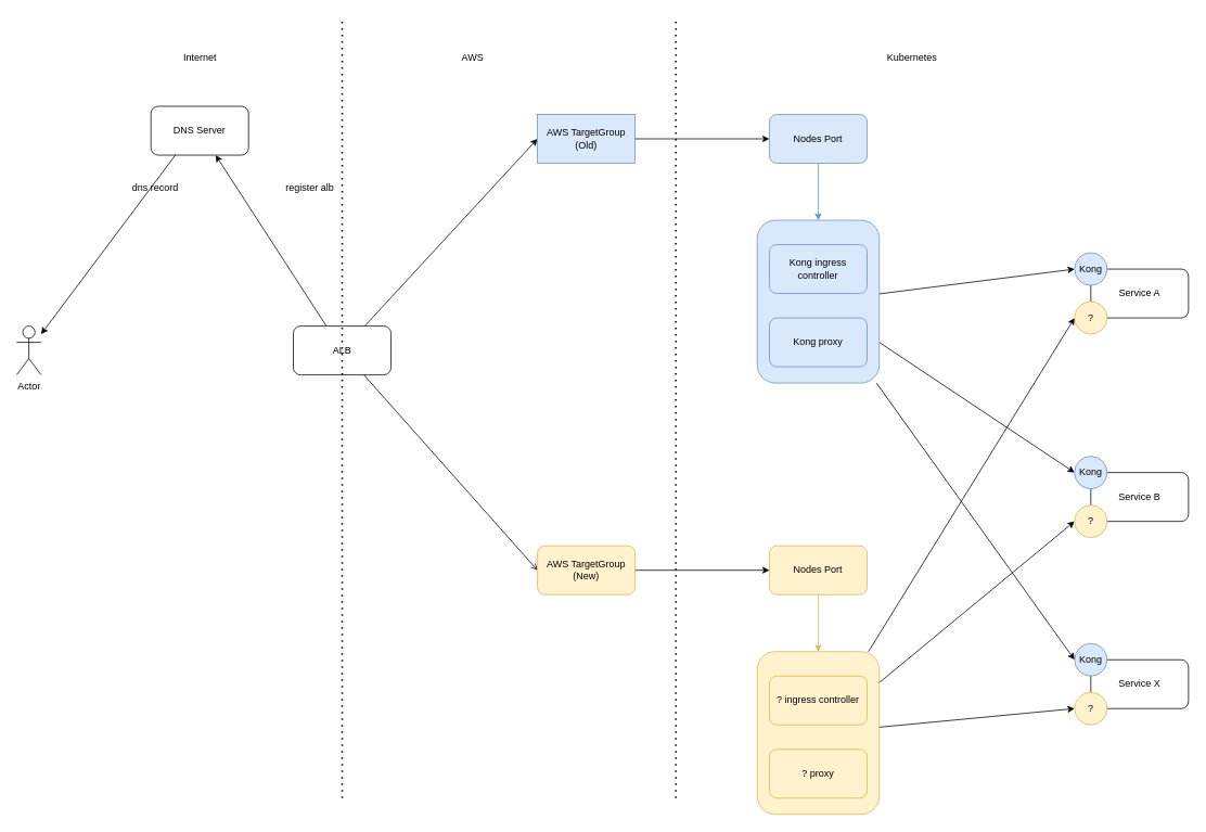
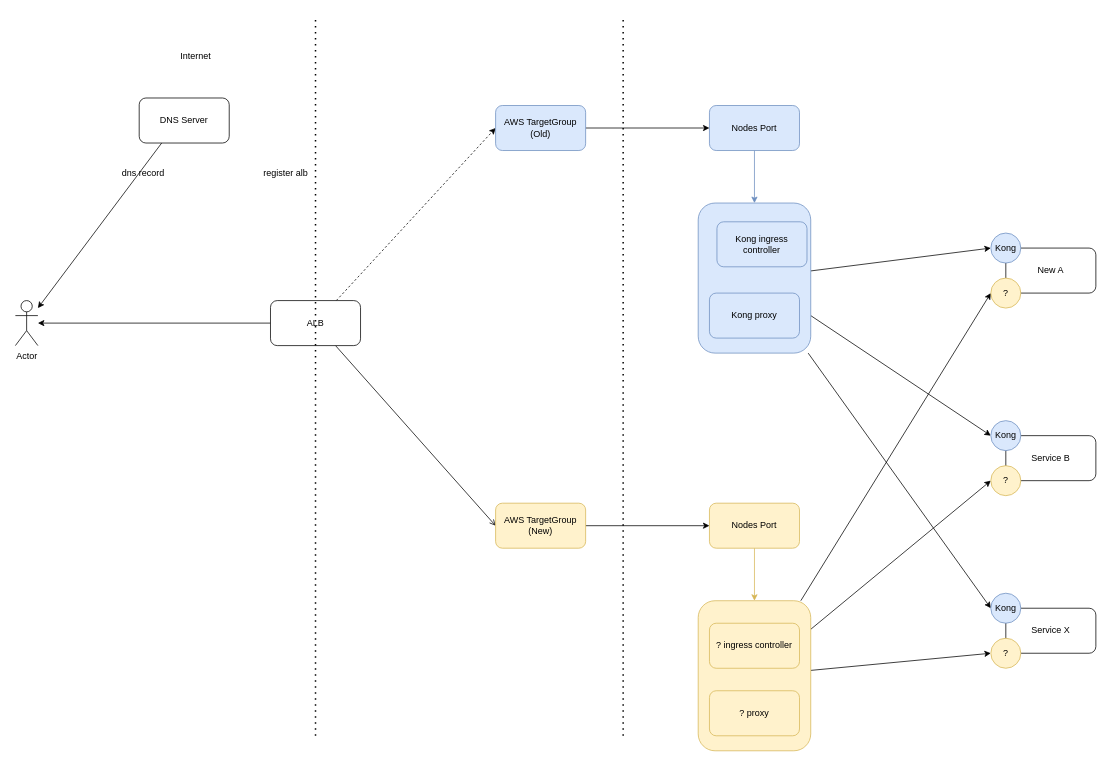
  <mxCell id="0" />
  <mxCell id="1" parent="0" />
  <mxCell id="2" style="rounded=0;orthogonalLoop=1;jettySize=auto;html=1;entryX=0.25;entryY=1;entryDx=0;entryDy=0;startArrow=classic;startFill=1;endArrow=none;" edge="1" parent="1" source="3" target="4"><mxGeometry relative="1" as="geometry"><mxPoint x="250" y="120" as="targetPoint" /></mxGeometry></mxCell>
  <mxCell id="3" value="Actor" style="shape=umlActor;verticalLabelPosition=bottom;verticalAlign=top;html=1;outlineConnect=0;" vertex="1" parent="1"><mxGeometry y="400" width="30" height="60" as="geometry" x="20" /></mxCell>
  <mxCell id="4" value="DNS Server" style="rounded=1;whiteSpace=wrap;html=1;" vertex="1" parent="1"><mxGeometry x="185" y="130" width="120" height="60" as="geometry" /></mxCell>
- <mxCell id="5" style="rounded=0;orthogonalLoop=1;jettySize=auto;html=1;entryX=0;entryY=0.5;entryDx=0;entryDy=0;" edge="1" parent="1" source="8" target="10"><mxGeometry relative="1" as="geometry" /></mxCell>
+ <mxCell id="5" style="rounded=0;orthogonalLoop=1;jettySize=auto;html=1;entryX=0;entryY=0.5;entryDx=0;entryDy=0;dashed=1;" edge="1" parent="1" source="8" target="10"><mxGeometry relative="1" as="geometry" /></mxCell>
  <mxCell id="6" style="rounded=0;orthogonalLoop=1;jettySize=auto;html=1;entryX=0;entryY=0.5;entryDx=0;entryDy=0;endArrow=open;" edge="1" parent="1" source="8" target="23"><mxGeometry relative="1" as="geometry" /></mxCell>
- <mxCell id="7" style="rounded=0;orthogonalLoop=1;jettySize=auto;html=1;" edge="1" parent="1" source="8" target="4"><mxGeometry relative="1" as="geometry" /></mxCell>
+ <mxCell id="7" style="rounded=0;orthogonalLoop=1;jettySize=auto;html=1;" edge="1" parent="1" source="8" target="3"><mxGeometry relative="1" as="geometry" /></mxCell>
  <mxCell id="8" value="ALB" style="rounded=1;whiteSpace=wrap;html=1;" vertex="1" parent="1"><mxGeometry x="360" y="400" width="120" height="60" as="geometry" /></mxCell>
  <mxCell id="9" style="rounded=0;orthogonalLoop=1;jettySize=auto;html=1;entryX=0;entryY=0.5;entryDx=0;entryDy=0;" edge="1" parent="1" source="10" target="12"><mxGeometry relative="1" as="geometry" /></mxCell>
- <mxCell id="10" value="AWS TargetGroup&lt;br&gt;(Old)" style="whiteSpace=wrap;html=1;fillColor=#dae8fc;strokeColor=#6c8ebf;rounded=0;" vertex="1" parent="1"><mxGeometry x="660" y="140" width="120" height="60" as="geometry" /></mxCell>
+ <mxCell id="10" value="AWS TargetGroup&lt;br&gt;(Old)" style="rounded=1;whiteSpace=wrap;html=1;fillColor=#dae8fc;strokeColor=#6c8ebf;" vertex="1" parent="1"><mxGeometry x="660" y="140" width="120" height="60" as="geometry" /></mxCell>
  <mxCell id="11" style="rounded=0;orthogonalLoop=1;jettySize=auto;html=1;entryX=0.5;entryY=0;entryDx=0;entryDy=0;fillColor=#dae8fc;strokeColor=#6c8ebf;" edge="1" parent="1" source="12" target="16"><mxGeometry relative="1" as="geometry" /></mxCell>
  <mxCell id="12" value="Nodes Port" style="rounded=1;whiteSpace=wrap;html=1;fillColor=#dae8fc;strokeColor=#6c8ebf;" vertex="1" parent="1"><mxGeometry x="945" y="140" width="120" height="60" as="geometry" /></mxCell>
  <mxCell id="13" style="rounded=0;orthogonalLoop=1;jettySize=auto;html=1;entryX=0;entryY=0.5;entryDx=0;entryDy=0;" edge="1" parent="1" source="16" target="32"><mxGeometry relative="1" as="geometry" /></mxCell>
  <mxCell id="14" style="rounded=0;orthogonalLoop=1;jettySize=auto;html=1;entryX=0;entryY=0.5;entryDx=0;entryDy=0;" edge="1" parent="1" source="16" target="33"><mxGeometry relative="1" as="geometry" /></mxCell>
  <mxCell id="15" style="rounded=0;orthogonalLoop=1;jettySize=auto;html=1;entryX=0;entryY=0.5;entryDx=0;entryDy=0;" edge="1" parent="1" source="16" target="34"><mxGeometry relative="1" as="geometry" /></mxCell>
  <mxCell id="16" value="" style="rounded=1;whiteSpace=wrap;html=1;fillColor=#dae8fc;strokeColor=#6c8ebf;" vertex="1" parent="1"><mxGeometry x="930" y="270" width="150" height="200" as="geometry" /></mxCell>
- <mxCell id="17" value="Kong ingress controller" style="rounded=1;whiteSpace=wrap;html=1;fillColor=#dae8fc;strokeColor=#6c8ebf;" vertex="1" parent="1"><mxGeometry x="945" y="300" width="120" height="60" as="geometry" /></mxCell>
+ <mxCell id="17" value="Kong ingress controller" style="rounded=1;whiteSpace=wrap;html=1;fillColor=#dae8fc;strokeColor=#6c8ebf;" vertex="1" parent="1"><mxGeometry x="955" y="295" width="120" height="60" as="geometry" /></mxCell>
  <mxCell id="18" value="Kong proxy" style="rounded=1;whiteSpace=wrap;html=1;fillColor=#dae8fc;strokeColor=#6c8ebf;" vertex="1" parent="1"><mxGeometry x="945" y="390" width="120" height="60" as="geometry" /></mxCell>
- <mxCell id="19" value="Service A" style="rounded=1;whiteSpace=wrap;html=1;" vertex="1" parent="1"><mxGeometry x="1340" y="330" width="120" height="60" as="geometry" /></mxCell>
+ <mxCell id="19" value="New A" style="rounded=1;whiteSpace=wrap;html=1;" vertex="1" parent="1"><mxGeometry x="1340" y="330" width="120" height="60" as="geometry" /></mxCell>
  <mxCell id="20" value="Service B" style="rounded=1;whiteSpace=wrap;html=1;" vertex="1" parent="1"><mxGeometry x="1340" y="580" width="120" height="60" as="geometry" /></mxCell>
  <mxCell id="21" value="Service X" style="rounded=1;whiteSpace=wrap;html=1;" vertex="1" parent="1"><mxGeometry x="1340" y="810" width="120" height="60" as="geometry" /></mxCell>
  <mxCell id="22" style="rounded=0;orthogonalLoop=1;jettySize=auto;html=1;entryX=0;entryY=0.5;entryDx=0;entryDy=0;" edge="1" parent="1" source="23" target="25"><mxGeometry relative="1" as="geometry" /></mxCell>
  <mxCell id="23" value="AWS TargetGroup&lt;br&gt;(New)" style="rounded=1;whiteSpace=wrap;html=1;fillColor=#fff2cc;strokeColor=#d6b656;" vertex="1" parent="1"><mxGeometry x="660" y="670" width="120" height="60" as="geometry" /></mxCell>
  <mxCell id="24" style="rounded=0;orthogonalLoop=1;jettySize=auto;html=1;entryX=0.5;entryY=0;entryDx=0;entryDy=0;fillColor=#fff2cc;strokeColor=#d6b656;" edge="1" parent="1" source="25" target="29"><mxGeometry relative="1" as="geometry" /></mxCell>
  <mxCell id="25" value="Nodes Port" style="rounded=1;whiteSpace=wrap;html=1;fillColor=#fff2cc;strokeColor=#d6b656;" vertex="1" parent="1"><mxGeometry x="945" y="670" width="120" height="60" as="geometry" /></mxCell>
  <mxCell id="26" style="rounded=0;orthogonalLoop=1;jettySize=auto;html=1;entryX=0;entryY=0.5;entryDx=0;entryDy=0;" edge="1" parent="1" source="29" target="35"><mxGeometry relative="1" as="geometry" /></mxCell>
  <mxCell id="27" style="rounded=0;orthogonalLoop=1;jettySize=auto;html=1;entryX=0;entryY=0.5;entryDx=0;entryDy=0;" edge="1" parent="1" source="29" target="36"><mxGeometry relative="1" as="geometry" /></mxCell>
  <mxCell id="28" style="rounded=0;orthogonalLoop=1;jettySize=auto;html=1;entryX=0;entryY=0.5;entryDx=0;entryDy=0;" edge="1" parent="1" source="29" target="37"><mxGeometry relative="1" as="geometry" /></mxCell>
  <mxCell id="29" value="" style="rounded=1;whiteSpace=wrap;html=1;fillColor=#fff2cc;strokeColor=#d6b656;" vertex="1" parent="1"><mxGeometry x="930" y="800" width="150" height="200" as="geometry" /></mxCell>
  <mxCell id="30" value="? ingress controller" style="rounded=1;whiteSpace=wrap;html=1;fillColor=#fff2cc;strokeColor=#d6b656;" vertex="1" parent="1"><mxGeometry x="945" y="830" width="120" height="60" as="geometry" /></mxCell>
  <mxCell id="31" value="? proxy" style="rounded=1;whiteSpace=wrap;html=1;fillColor=#fff2cc;strokeColor=#d6b656;" vertex="1" parent="1"><mxGeometry x="945" y="920" width="120" height="60" as="geometry" /></mxCell>
  <mxCell id="32" value="Kong" style="ellipse;whiteSpace=wrap;html=1;aspect=fixed;fillColor=#dae8fc;strokeColor=#6c8ebf;" vertex="1" parent="1"><mxGeometry x="1320" y="310" width="40" height="40" as="geometry" /></mxCell>
  <mxCell id="33" value="Kong" style="ellipse;whiteSpace=wrap;html=1;aspect=fixed;fillColor=#dae8fc;strokeColor=#6c8ebf;" vertex="1" parent="1"><mxGeometry x="1320" y="560" width="40" height="40" as="geometry" /></mxCell>
  <mxCell id="34" value="Kong" style="ellipse;whiteSpace=wrap;html=1;aspect=fixed;fillColor=#dae8fc;strokeColor=#6c8ebf;" vertex="1" parent="1"><mxGeometry x="1320" y="790" width="40" height="40" as="geometry" /></mxCell>
  <mxCell id="35" value="?" style="ellipse;whiteSpace=wrap;html=1;aspect=fixed;fillColor=#fff2cc;strokeColor=#d6b656;" vertex="1" parent="1"><mxGeometry x="1320" y="370" width="40" height="40" as="geometry" /></mxCell>
  <mxCell id="36" value="?" style="ellipse;whiteSpace=wrap;html=1;aspect=fixed;fillColor=#fff2cc;strokeColor=#d6b656;" vertex="1" parent="1"><mxGeometry x="1320" y="620" width="40" height="40" as="geometry" /></mxCell>
  <mxCell id="37" value="?" style="ellipse;whiteSpace=wrap;html=1;aspect=fixed;fillColor=#fff2cc;strokeColor=#d6b656;" vertex="1" parent="1"><mxGeometry x="1320" y="850" width="40" height="40" as="geometry" /></mxCell>
  <mxCell id="38" value="dns record" style="text;html=1;align=center;verticalAlign=middle;resizable=0;points=[];autosize=1;strokeColor=none;fillColor=none;" vertex="1" parent="1"><mxGeometry x="150" y="215" width="80" height="30" as="geometry" /></mxCell>
  <mxCell id="39" value="register alb" style="text;html=1;align=center;verticalAlign=middle;resizable=0;points=[];autosize=1;strokeColor=none;fillColor=none;" vertex="1" parent="1"><mxGeometry x="340" y="215" width="80" height="30" as="geometry" /></mxCell>
  <mxCell id="40" value="" style="endArrow=none;dashed=1;html=1;dashPattern=1 3;strokeWidth=2;rounded=0;" edge="1" parent="1"><mxGeometry width="50" height="50" relative="1" as="geometry"><mxPoint x="420" y="980" as="sourcePoint" /><mxPoint x="420" y="20" as="targetPoint" /></mxGeometry></mxCell>
  <mxCell id="41" value="" style="endArrow=none;dashed=1;html=1;dashPattern=1 3;strokeWidth=2;rounded=0;" edge="1" parent="1"><mxGeometry width="50" height="50" relative="1" as="geometry"><mxPoint x="830" y="980" as="sourcePoint" /><mxPoint x="830" y="20" as="targetPoint" /></mxGeometry></mxCell>
- <mxCell id="42" value="Kubernetes" style="text;html=1;align=center;verticalAlign=middle;resizable=0;points=[];autosize=1;strokeColor=none;fillColor=none;" vertex="1" parent="1"><mxGeometry x="1080" y="55" width="80" height="30" as="geometry" /></mxCell>
- <mxCell id="43" value="AWS" style="text;html=1;align=center;verticalAlign=middle;resizable=0;points=[];autosize=1;strokeColor=none;fillColor=none;" vertex="1" parent="1"><mxGeometry x="555" y="55" width="50" height="30" as="geometry" /></mxCell>
- <mxCell id="44" value="Internet" style="text;html=1;align=center;verticalAlign=middle;resizable=0;points=[];autosize=1;strokeColor=none;fillColor=none;" vertex="1" parent="1"><mxGeometry x="215" y="55" width="60" height="30" as="geometry" /></mxCell>
+ <mxCell id="44" value="Internet" style="text;html=1;align=center;verticalAlign=middle;resizable=0;points=[];autosize=1;strokeColor=none;fillColor=none;" vertex="1" parent="1"><mxGeometry x="230" y="60" width="60" height="30" as="geometry" /></mxCell>
